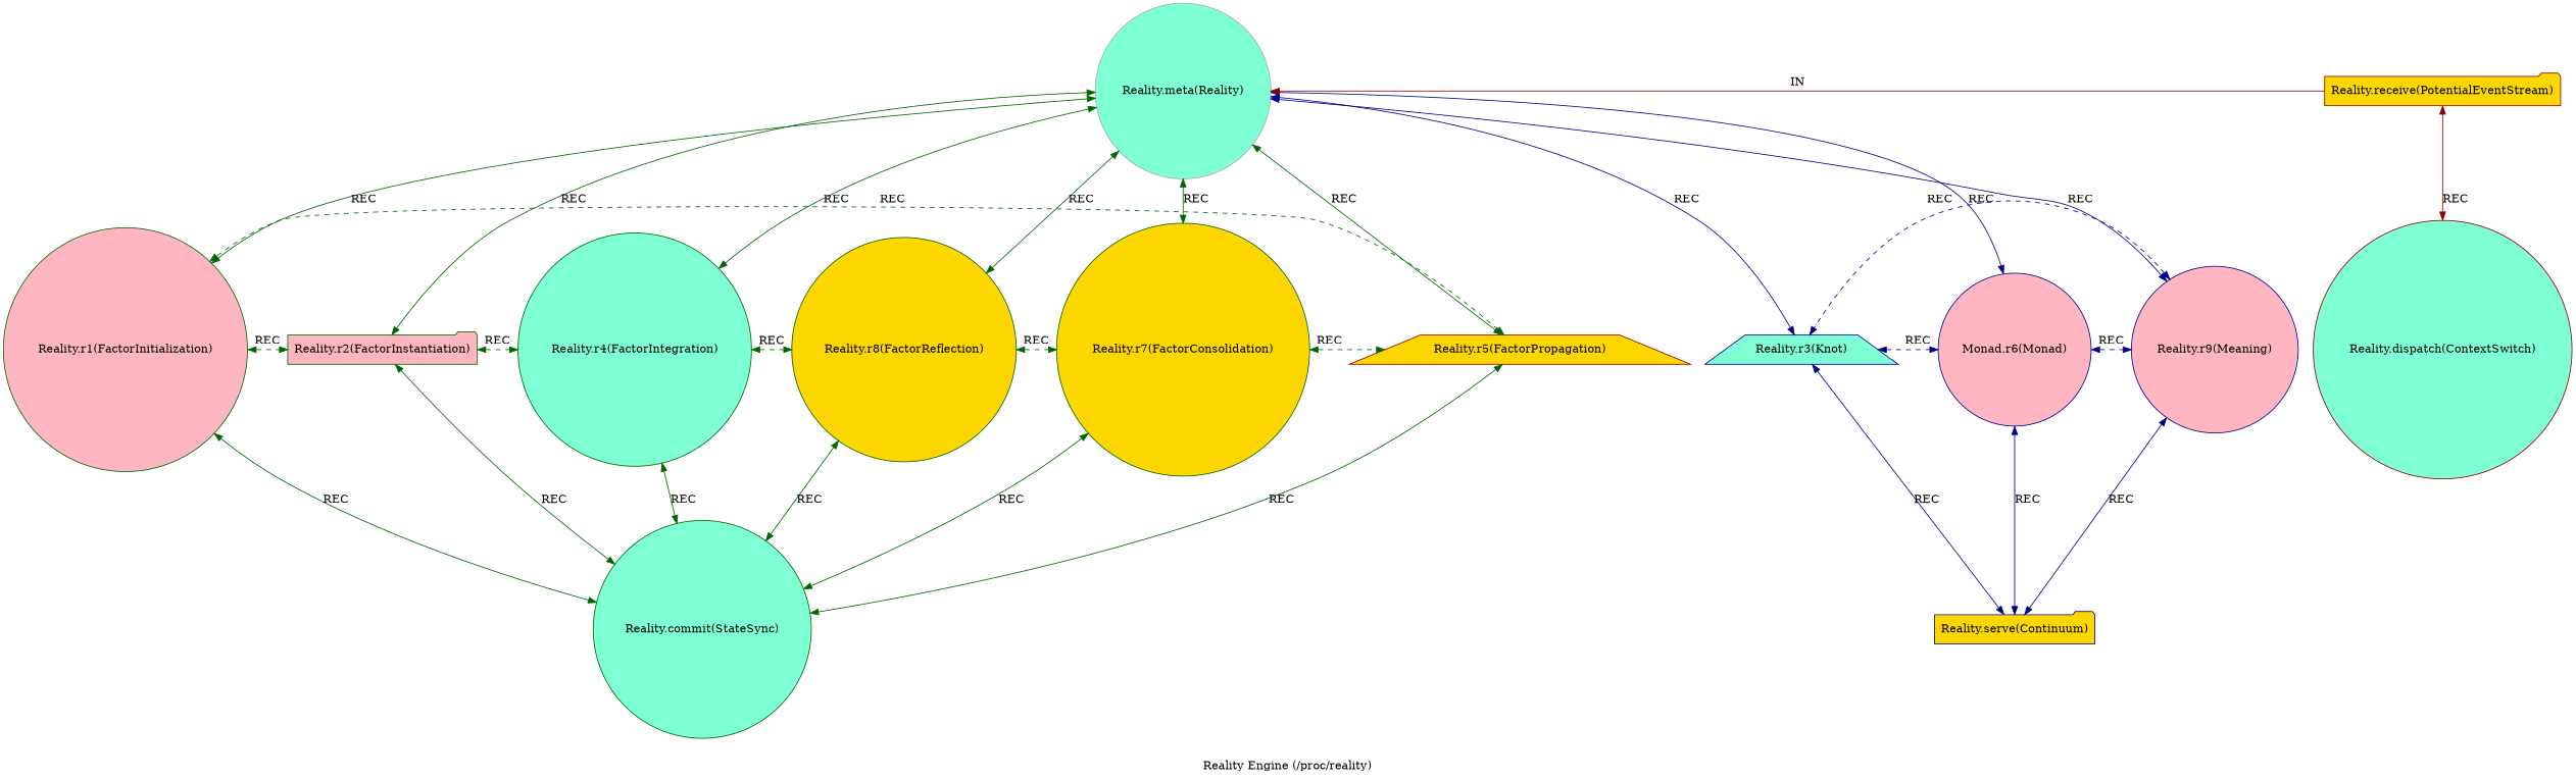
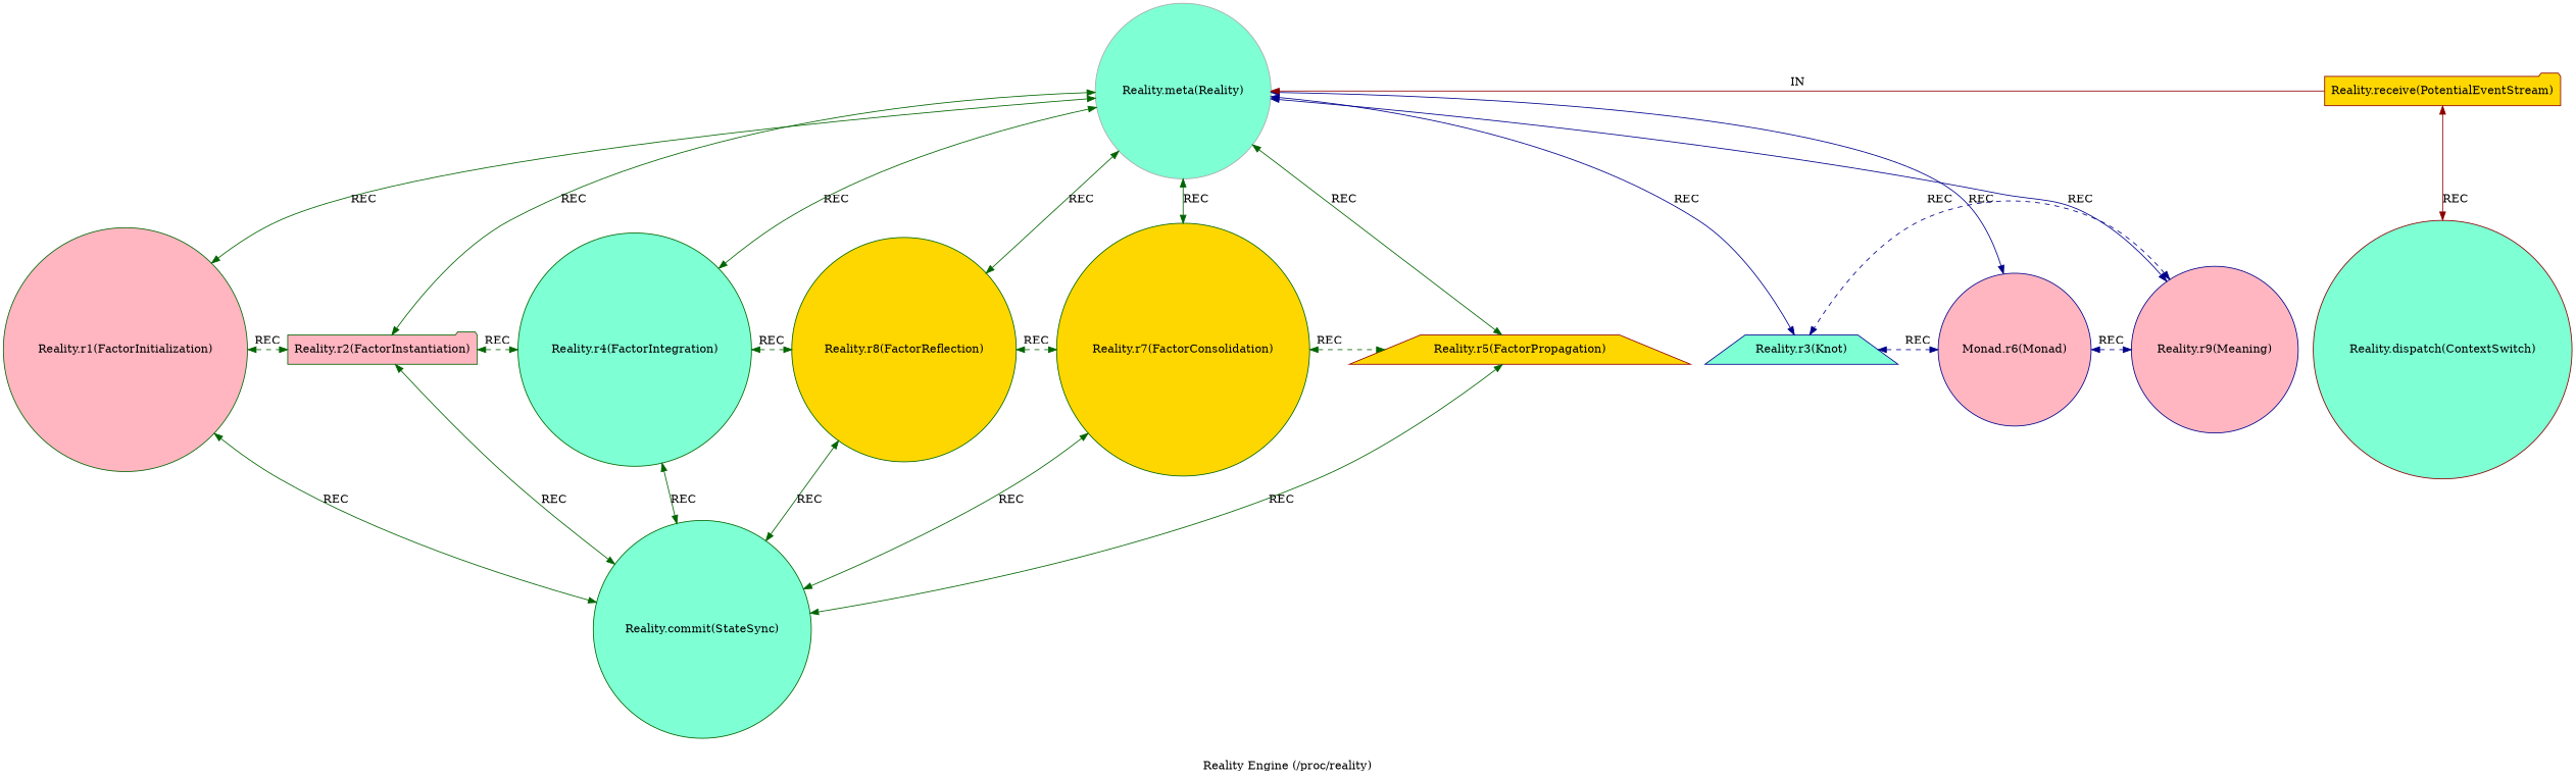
  strict digraph {
    color=lightgray
    label="Reality Engine (/proc/reality)"
    style=filled
    node [color=darkgreen fillcolor=aquamarine shape=circle style=filled]
    edge [color=darkgreen dir=both]
    n1 [color=darkgray label="Reality.meta(Reality)"]
    n2 [fillcolor=lightpink label="Reality.r1(FactorInitialization)"]
    n3 [fillcolor=lightpink label="Reality.r2(FactorInstantiation)" shape=folder]
    n4 [label="Reality.r4(FactorIntegration)"]
    n5 [fillcolor=gold label="Reality.r8(FactorReflection)"]
    n6 [fillcolor=gold label="Reality.r7(FactorConsolidation)"]
    n7 [color=darkred fillcolor=gold label="Reality.r5(FactorPropagation)" shape=trapezium]
    n8 [color=darkblue label="Reality.r3(Knot)" shape=trapezium]
    n9 [color=darkblue fillcolor=lightpink label="Monad.r6(Monad)"]
    n10 [color=darkblue fillcolor=lightpink label="Reality.r9(Meaning)"]
    n11 [label="Reality.commit(StateSync)"]
-   n12 [color=darkblue fillcolor=gold label="Reality.serve(Continuum)" shape=folder]
    n13 [color=darkred fillcolor=gold label="Reality.receive(PotentialEventStream)" shape=folder]
    n14 [color=darkred label="Reality.dispatch(ContextSwitch)"]
    n1 -> n2 [label=REC]
    n1 -> n3 [label=REC]
    n1 -> n4 [label=REC]
    n1 -> n5 [label=REC]
    n1 -> n6 [label=REC]
    n1 -> n7 [label=REC]
    n1 -> n8 [color=darkblue label=REC]
    n1 -> n9 [color=darkblue label=REC]
    n1 -> n10 [color=darkblue label=REC]
    n2 -> n3 [constraint=false label=REC style=dashed]
    n2 -> n11 [label=REC]
    n3 -> n4 [constraint=false label=REC style=dashed]
    n3 -> n11 [label=REC]
    n4 -> n5 [constraint=false label=REC style=dashed]
    n4 -> n11 [label=REC]
    n5 -> n6 [constraint=false label=REC style=dashed]
    n5 -> n11 [label=REC]
    n6 -> n7 [constraint=false label=REC style=dashed]
    n6 -> n11 [label=REC]
-   n7 -> n2 [constraint=false label=REC style=dashed]
    n7 -> n11 [label=REC]
    n8 -> n9 [color=darkblue constraint=false label=REC style=dashed]
-   n8 -> n12 [color=darkblue label=REC]
    n9 -> n10 [color=darkblue constraint=false label=REC style=dashed]
-   n9 -> n12 [color=darkblue label=REC]
    n10 -> n8 [color=darkblue constraint=false label=REC style=dashed]
-   n10 -> n12 [color=darkblue label=REC]
    n13 -> n1 [color=darkred constraint=false label=IN dir=""]
    n13 -> n14 [color=darkred label=REC]
  }
